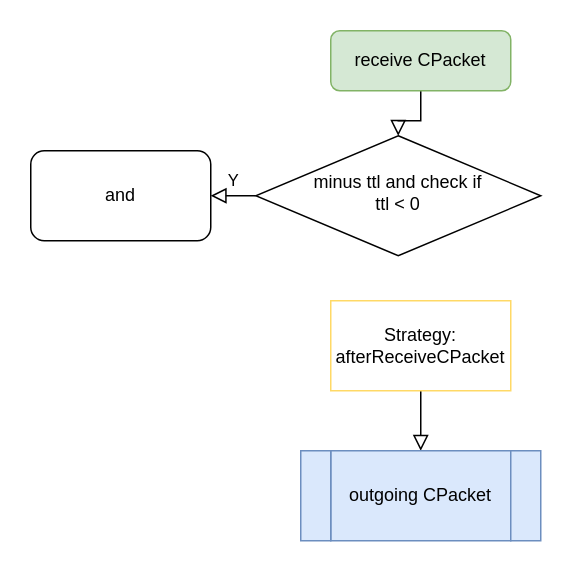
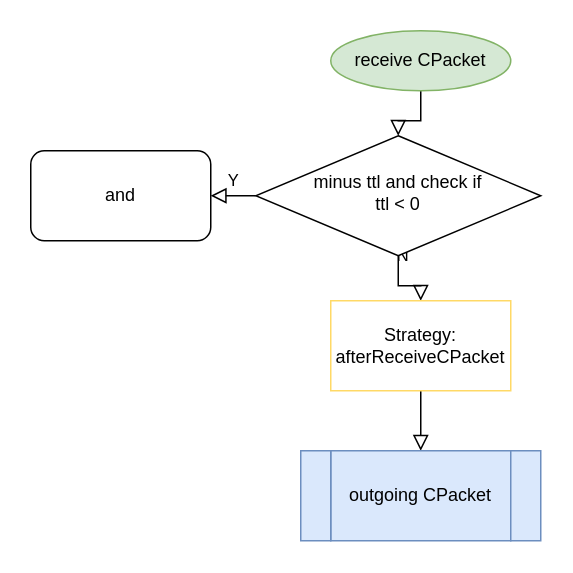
  <mxCell id="0" />
  <mxCell id="1" parent="0" />
  <mxCell id="2" value="" style="rounded=0;html=1;jettySize=auto;orthogonalLoop=1;fontSize=11;endArrow=block;endFill=0;endSize=8;strokeWidth=1;shadow=0;labelBackgroundColor=none;edgeStyle=orthogonalEdgeStyle;" edge="1" parent="1" source="3" target="6"><mxGeometry relative="1" as="geometry" /></mxCell>
- <mxCell id="3" value="receive CPacket" style="rounded=1;whiteSpace=wrap;html=1;fontSize=12;glass=0;strokeWidth=1;shadow=0;fillColor=#d5e8d4;strokeColor=#82b366;" vertex="1" parent="1"><mxGeometry x="220" y="20" width="120" height="40" as="geometry" /></mxCell>
+ <mxCell id="3" value="receive CPacket" style="ellipse;whiteSpace=wrap;html=1;fontSize=12;glass=0;strokeWidth=1;shadow=0;fillColor=#d5e8d4;strokeColor=#82b366;" vertex="1" parent="1"><mxGeometry x="220" y="20" width="120" height="40" as="geometry" /></mxCell>
+ <mxCell id="4" value="N" style="rounded=0;html=1;jettySize=auto;orthogonalLoop=1;fontSize=11;endArrow=block;endFill=0;endSize=8;strokeWidth=1;shadow=0;labelBackgroundColor=none;edgeStyle=orthogonalEdgeStyle;entryX=0.5;entryY=0;entryDx=0;entryDy=0;" edge="1" parent="1" source="6" target="9"><mxGeometry y="20" relative="1" as="geometry"><mxPoint as="offset" /><mxPoint x="280" y="200" as="targetPoint" /></mxGeometry></mxCell>
  <mxCell id="5" value="Y" style="edgeStyle=orthogonalEdgeStyle;rounded=0;html=1;jettySize=auto;orthogonalLoop=1;fontSize=11;endArrow=block;endFill=0;endSize=8;strokeWidth=1;shadow=0;labelBackgroundColor=none;entryX=1;entryY=0.5;entryDx=0;entryDy=0;" edge="1" parent="1" source="6" target="7"><mxGeometry y="10" relative="1" as="geometry"><mxPoint as="offset" /><mxPoint x="150" y="130" as="targetPoint" /></mxGeometry></mxCell>
  <mxCell id="6" value="minus ttl and check if&lt;br&gt;ttl &amp;lt; 0" style="rhombus;whiteSpace=wrap;html=1;shadow=0;fontFamily=Helvetica;fontSize=12;align=center;strokeWidth=1;spacing=6;spacingTop=-4;" vertex="1" parent="1"><mxGeometry x="170" y="90" width="190" height="80" as="geometry" /></mxCell>
  <mxCell id="7" value="and" style="rounded=1;whiteSpace=wrap;html=1;" vertex="1" parent="1"><mxGeometry x="20" y="100" width="120" height="60" as="geometry" /></mxCell>
  <mxCell id="8" style="edgeStyle=orthogonalEdgeStyle;rounded=0;orthogonalLoop=1;jettySize=auto;html=1;exitX=0.5;exitY=1;exitDx=0;exitDy=0;entryX=0.5;entryY=0;entryDx=0;entryDy=0;shadow=0;strokeWidth=1;labelBackgroundColor=none;endFill=0;endArrow=block;endSize=8;" edge="1" parent="1" source="9" target="11"><mxGeometry relative="1" as="geometry" /></mxCell>
  <mxCell id="9" value="Strategy: afterReceiveCPacket" style="rounded=0;whiteSpace=wrap;html=1;strokeColor=#FFD966;" vertex="1" parent="1"><mxGeometry x="220" y="200" width="120" height="60" as="geometry" /></mxCell>
  <mxCell id="10" value="" style="group" vertex="1" connectable="0" parent="1"><mxGeometry x="200" y="300" width="160" height="60" as="geometry" /></mxCell>
  <mxCell id="11" value="outgoing CPacket" style="rounded=0;whiteSpace=wrap;html=1;fillColor=#dae8fc;strokeColor=#6c8ebf;" vertex="1" parent="10"><mxGeometry x="20" width="120" height="60" as="geometry" /></mxCell>
  <mxCell id="12" value="" style="rounded=0;whiteSpace=wrap;html=1;fillColor=#dae8fc;strokeColor=#6c8ebf;" vertex="1" parent="10"><mxGeometry width="20" height="60" as="geometry" /></mxCell>
  <mxCell id="13" value="" style="rounded=0;whiteSpace=wrap;html=1;fillColor=#dae8fc;strokeColor=#6c8ebf;" vertex="1" parent="10"><mxGeometry x="140" width="20" height="60" as="geometry" /></mxCell>
